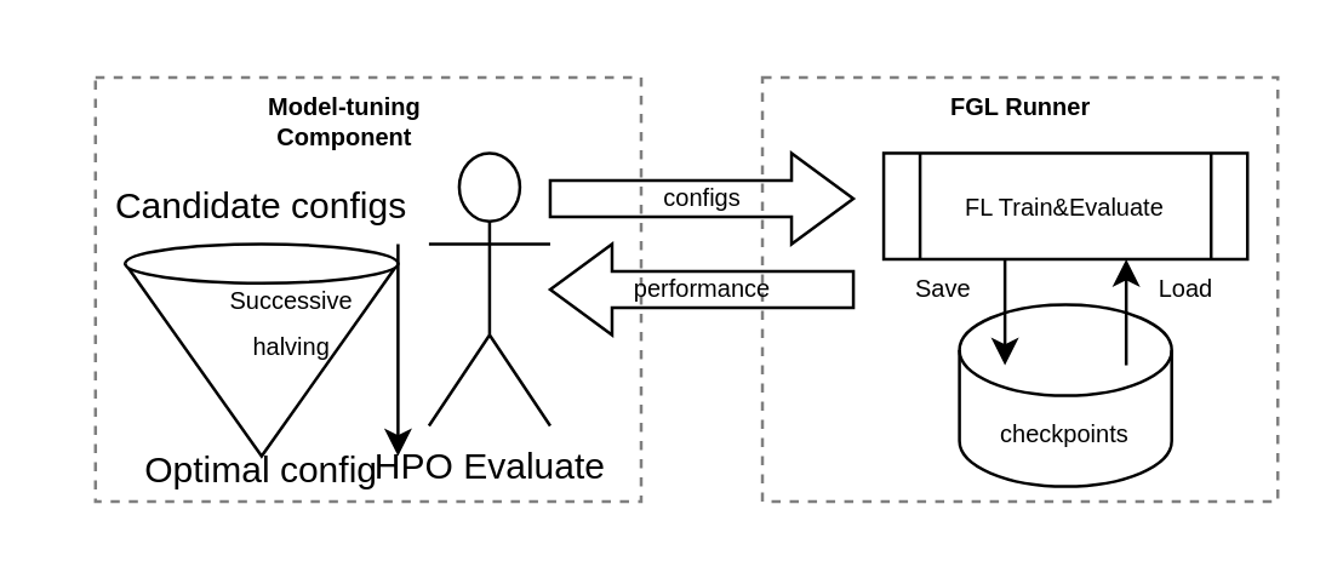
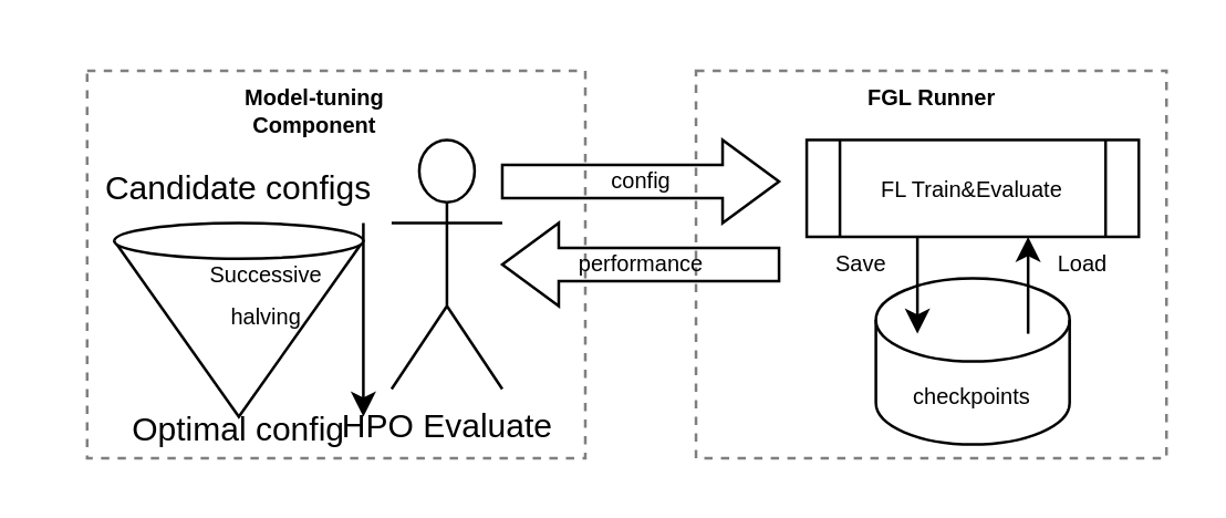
  <mxCell id="0" />
  <mxCell id="1" parent="0" />
  <mxCell id="2" value="HPO Evaluate" style="shape=umlActor;verticalLabelPosition=bottom;verticalAlign=top;html=1;outlineConnect=0;" parent="1" vertex="1"><mxGeometry x="141" y="50" width="40" height="90" as="geometry" /></mxCell>
  <mxCell id="3" value="" style="verticalLabelPosition=bottom;verticalAlign=top;html=1;shape=mxgraph.basic.cone;rotation=-180;" parent="1" vertex="1"><mxGeometry x="40.8" y="80" width="90" height="70" as="geometry" /></mxCell>
  <mxCell id="4" value="Candidate configs" style="text;html=1;strokeColor=none;fillColor=none;align=center;verticalAlign=middle;whiteSpace=wrap;rounded=0;" parent="1" vertex="1"><mxGeometry y="57.5" width="130" height="20" as="geometry" x="21" /></mxCell>
  <mxCell id="5" value="&lt;font style=&quot;font-size: 8px&quot;&gt;Successive halving&lt;/font&gt;" style="text;html=1;strokeColor=none;fillColor=none;align=center;verticalAlign=middle;whiteSpace=wrap;rounded=0;fontFamily=Helvetica;" parent="1" vertex="1"><mxGeometry x="65.8" y="90" width="60" height="30" as="geometry" /></mxCell>
  <mxCell id="6" value="" style="endArrow=classic;html=1;rounded=0;fontFamily=Helvetica;fontSize=8;" parent="1" edge="1"><mxGeometry width="50" height="50" relative="1" as="geometry"><mxPoint x="130.8" y="80" as="sourcePoint" /><mxPoint x="130.8" y="150" as="targetPoint" /></mxGeometry></mxCell>
  <mxCell id="7" value="FL Train&amp;amp;Evaluate" style="shape=process;whiteSpace=wrap;html=1;backgroundOutline=1;fontFamily=Helvetica;fontSize=8;" parent="1" vertex="1"><mxGeometry x="291" y="50" width="120" height="35" as="geometry" /></mxCell>
  <mxCell id="8" value="checkpoints" style="shape=cylinder3;whiteSpace=wrap;html=1;boundedLbl=1;backgroundOutline=1;size=15;fontFamily=Helvetica;fontSize=8;" parent="1" vertex="1"><mxGeometry x="316" y="100" width="70" height="60" as="geometry" /></mxCell>
  <mxCell id="9" value="" style="endArrow=classic;html=1;rounded=0;fontFamily=Helvetica;fontSize=8;" parent="1" edge="1"><mxGeometry width="50" height="50" relative="1" as="geometry"><mxPoint x="331" y="85" as="sourcePoint" /><mxPoint x="331" y="120" as="targetPoint" /></mxGeometry></mxCell>
  <mxCell id="10" value="Save" style="text;html=1;strokeColor=none;fillColor=none;align=center;verticalAlign=middle;whiteSpace=wrap;rounded=0;fontFamily=Helvetica;fontSize=8;" parent="1" vertex="1"><mxGeometry x="281" y="80" width="60" height="30" as="geometry" /></mxCell>
  <mxCell id="11" value="" style="endArrow=classic;html=1;rounded=0;fontFamily=Helvetica;fontSize=8;" parent="1" edge="1"><mxGeometry width="50" height="50" relative="1" as="geometry"><mxPoint x="371" y="120" as="sourcePoint" /><mxPoint x="371" y="85" as="targetPoint" /></mxGeometry></mxCell>
  <mxCell id="12" value="Load" style="text;html=1;strokeColor=none;fillColor=none;align=center;verticalAlign=middle;whiteSpace=wrap;rounded=0;fontFamily=Helvetica;fontSize=8;" parent="1" vertex="1"><mxGeometry x="361" y="80" width="60" height="30" as="geometry" /></mxCell>
- <mxCell id="13" value="configs" style="html=1;shadow=0;dashed=0;align=center;verticalAlign=middle;shape=mxgraph.arrows2.arrow;dy=0.6;dx=20.4;notch=0;fontFamily=Helvetica;fontSize=8;" parent="1" vertex="1"><mxGeometry x="181" y="50" width="100" height="30" as="geometry" /></mxCell>
+ <mxCell id="13" value="config" style="html=1;shadow=0;dashed=0;align=center;verticalAlign=middle;shape=mxgraph.arrows2.arrow;dy=0.6;dx=20.4;notch=0;fontFamily=Helvetica;fontSize=8;" parent="1" vertex="1"><mxGeometry x="181" y="50" width="100" height="30" as="geometry" /></mxCell>
  <mxCell id="14" value="performance" style="html=1;shadow=0;dashed=0;align=center;verticalAlign=middle;shape=mxgraph.arrows2.arrow;dy=0.6;dx=20.4;notch=0;fontFamily=Helvetica;fontSize=8;direction=west;" parent="1" vertex="1"><mxGeometry x="181" y="80" width="100" height="30" as="geometry" /></mxCell>
  <mxCell id="15" value="" style="rounded=0;whiteSpace=wrap;html=1;fontFamily=Helvetica;fontSize=8;fillColor=none;dashed=1;opacity=50;" parent="1" vertex="1"><mxGeometry x="31" y="25" width="180" height="140" as="geometry" /></mxCell>
  <mxCell id="16" value="&lt;b&gt;Model-tuning Component&lt;/b&gt;" style="text;html=1;strokeColor=none;fillColor=none;align=center;verticalAlign=middle;whiteSpace=wrap;rounded=0;dashed=1;fontFamily=Helvetica;fontSize=8;" parent="1" vertex="1"><mxGeometry x="71" y="25" width="85" height="30" as="geometry" /></mxCell>
  <mxCell id="17" value="" style="rounded=0;whiteSpace=wrap;html=1;fontFamily=Helvetica;fontSize=8;fillColor=none;dashed=1;opacity=50;" parent="1" vertex="1"><mxGeometry x="251" y="25" width="170" height="140" as="geometry" /></mxCell>
  <mxCell id="18" value="&lt;b&gt;FGL Runner&lt;/b&gt;" style="text;html=1;strokeColor=none;fillColor=none;align=center;verticalAlign=middle;whiteSpace=wrap;rounded=0;dashed=1;fontFamily=Helvetica;fontSize=8;" parent="1" vertex="1"><mxGeometry x="273.5" y="20" width="125" height="30" as="geometry" /></mxCell>
  <mxCell id="19" value="Optimal config" style="text;html=1;strokeColor=none;fillColor=none;align=center;verticalAlign=middle;whiteSpace=wrap;rounded=0;" vertex="1" parent="1"><mxGeometry x="20.8" y="145" width="130" height="20" as="geometry" /></mxCell>
